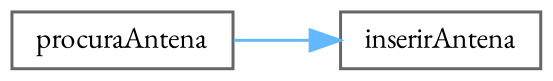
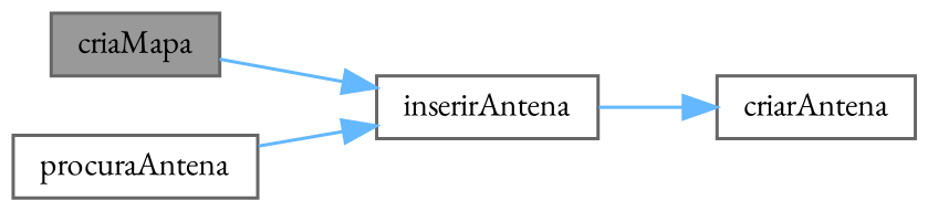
  digraph {
    fontname="EB Garamond"
    rankdir=LR
    node [color=grey40 fillcolor=white fontname="EB Garamond" fontsize=10 shape=box style=filled]
    edge [color=steelblue1 fontname="EB Garamond" fontsize=10 labelfontname=Helvetica labelfontsize=10 style=solid]
+   n1 [color=gray40 fillcolor=grey60 fontcolor=black height=0.2 label=criaMapa width=0.4]
    n2 [height=0.2 label=inserirAntena width=0.4]
+   n3 [height=0.2 label=criarAntena width=0.4]
    n4 [height=0.2 label=procuraAntena width=0.4]
+   n1 -> n2
+   n2 -> n3
    n4 -> n2
  }
